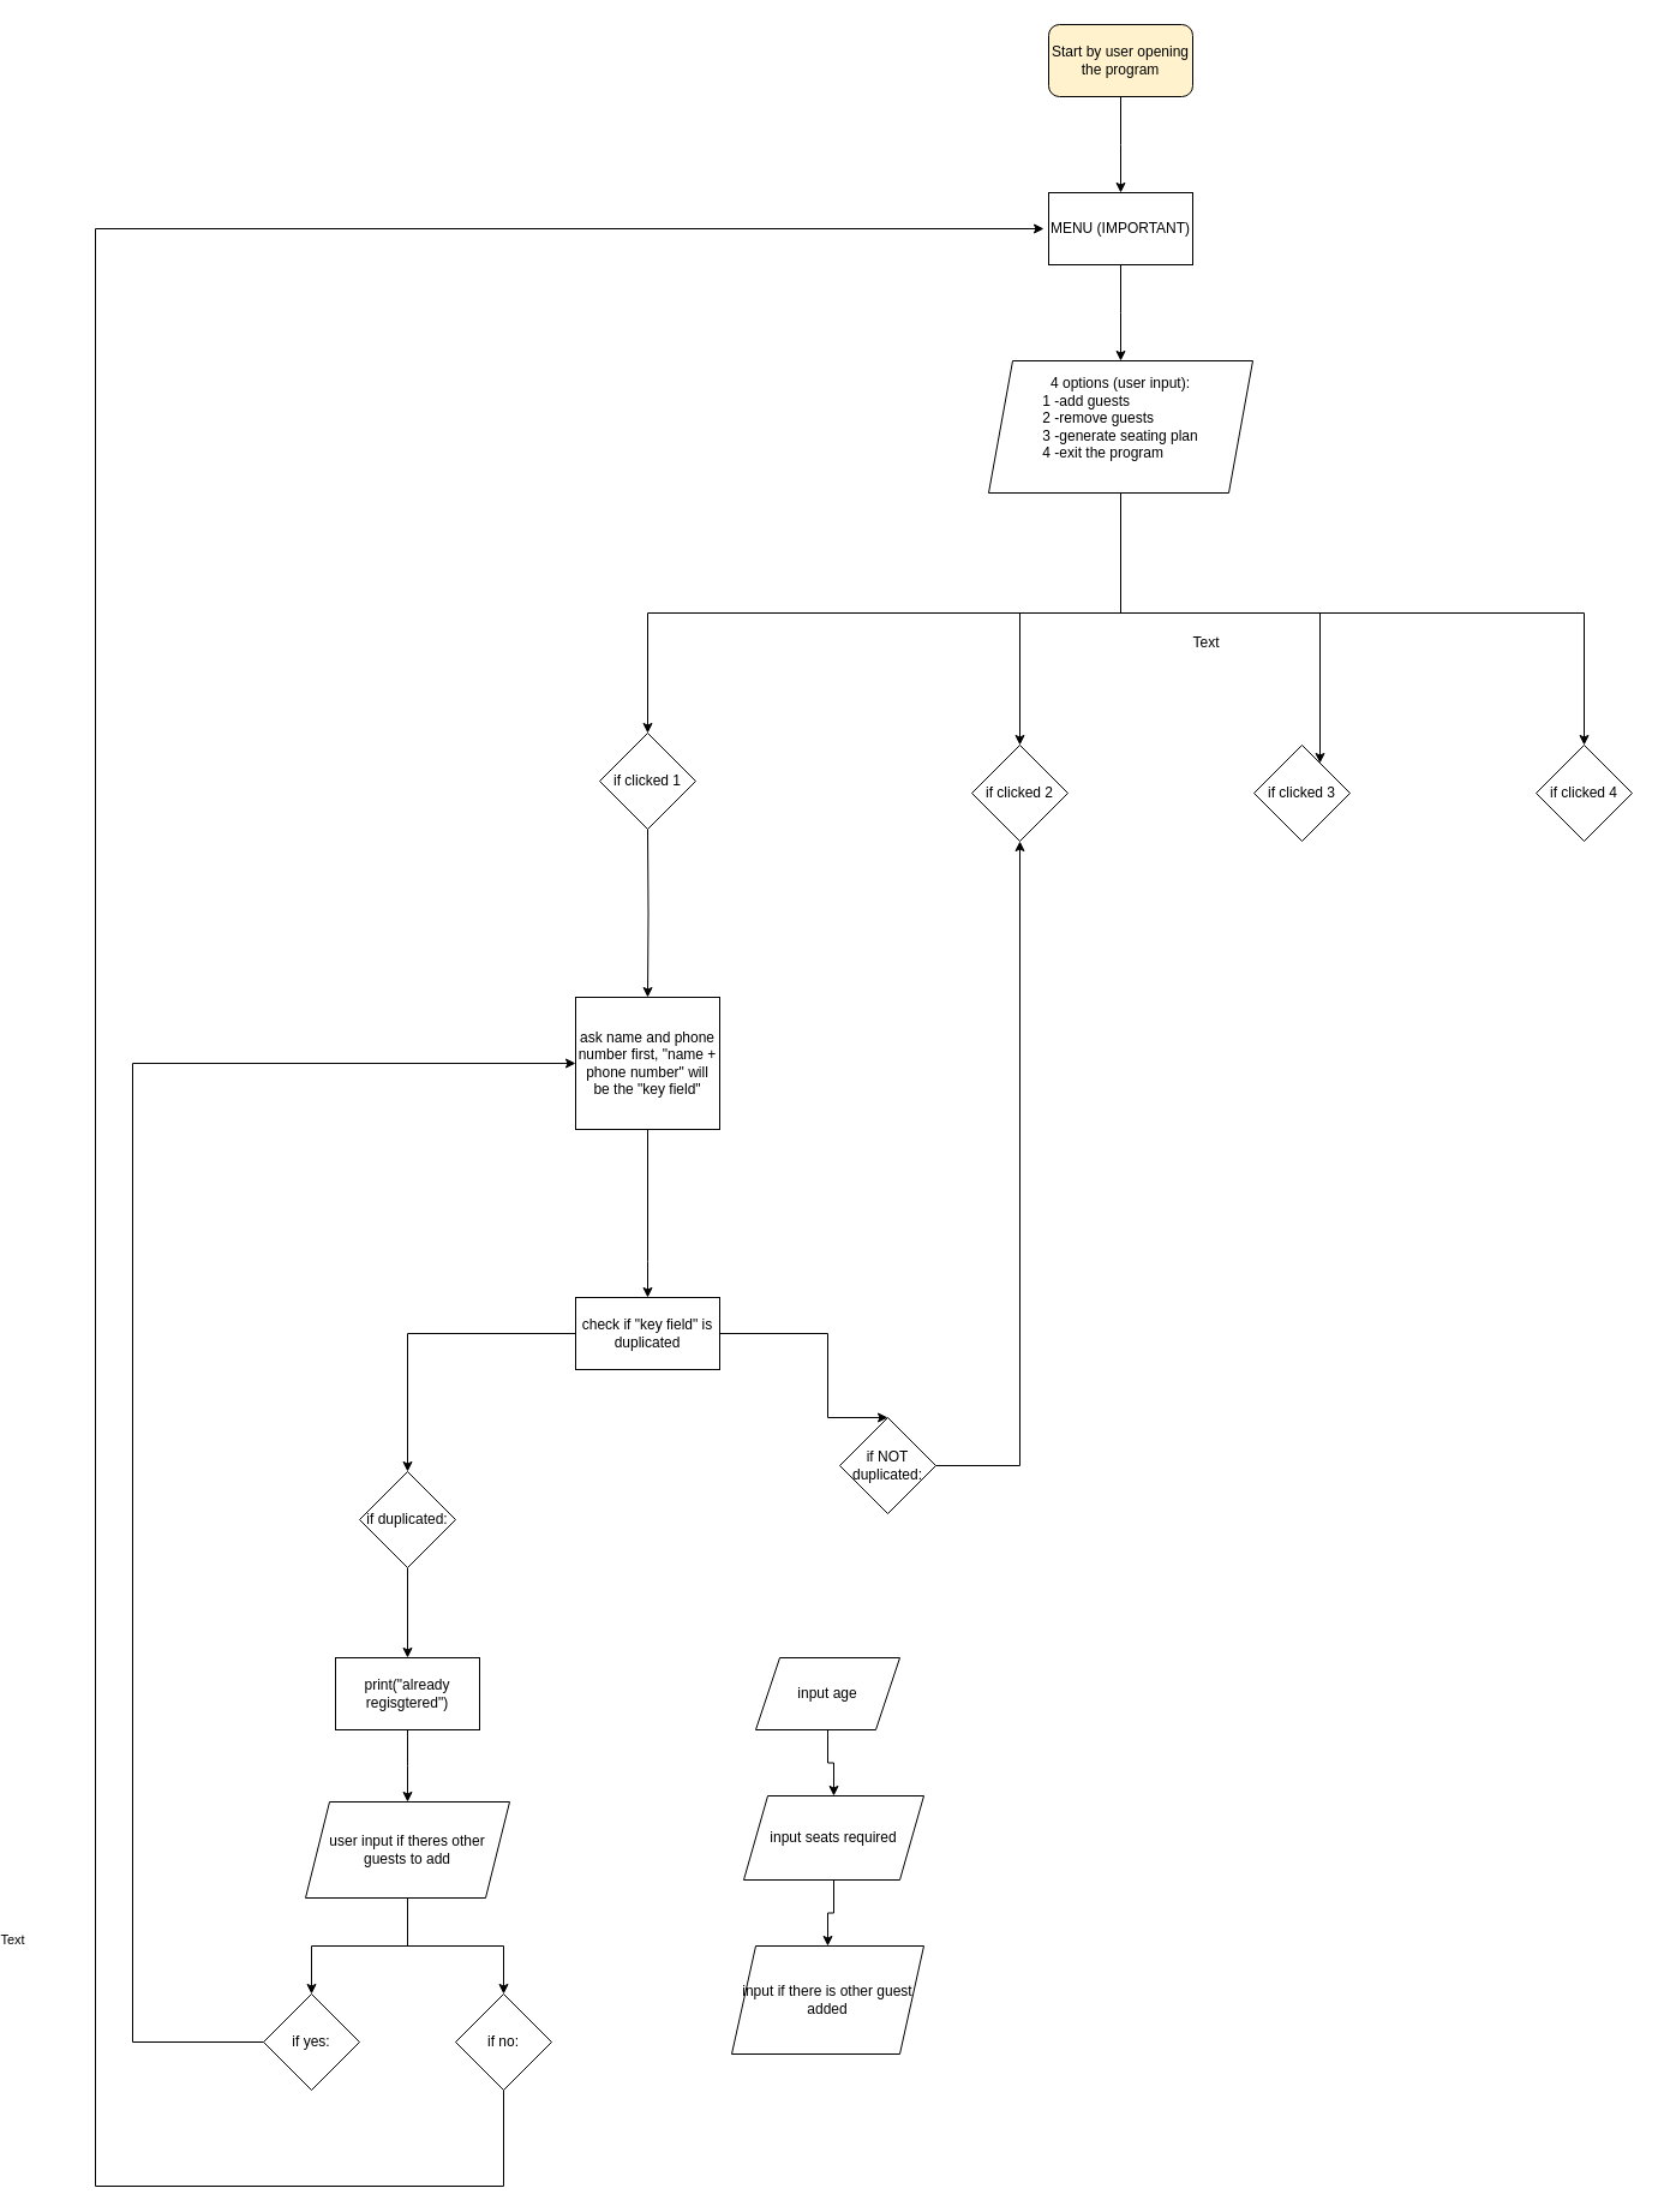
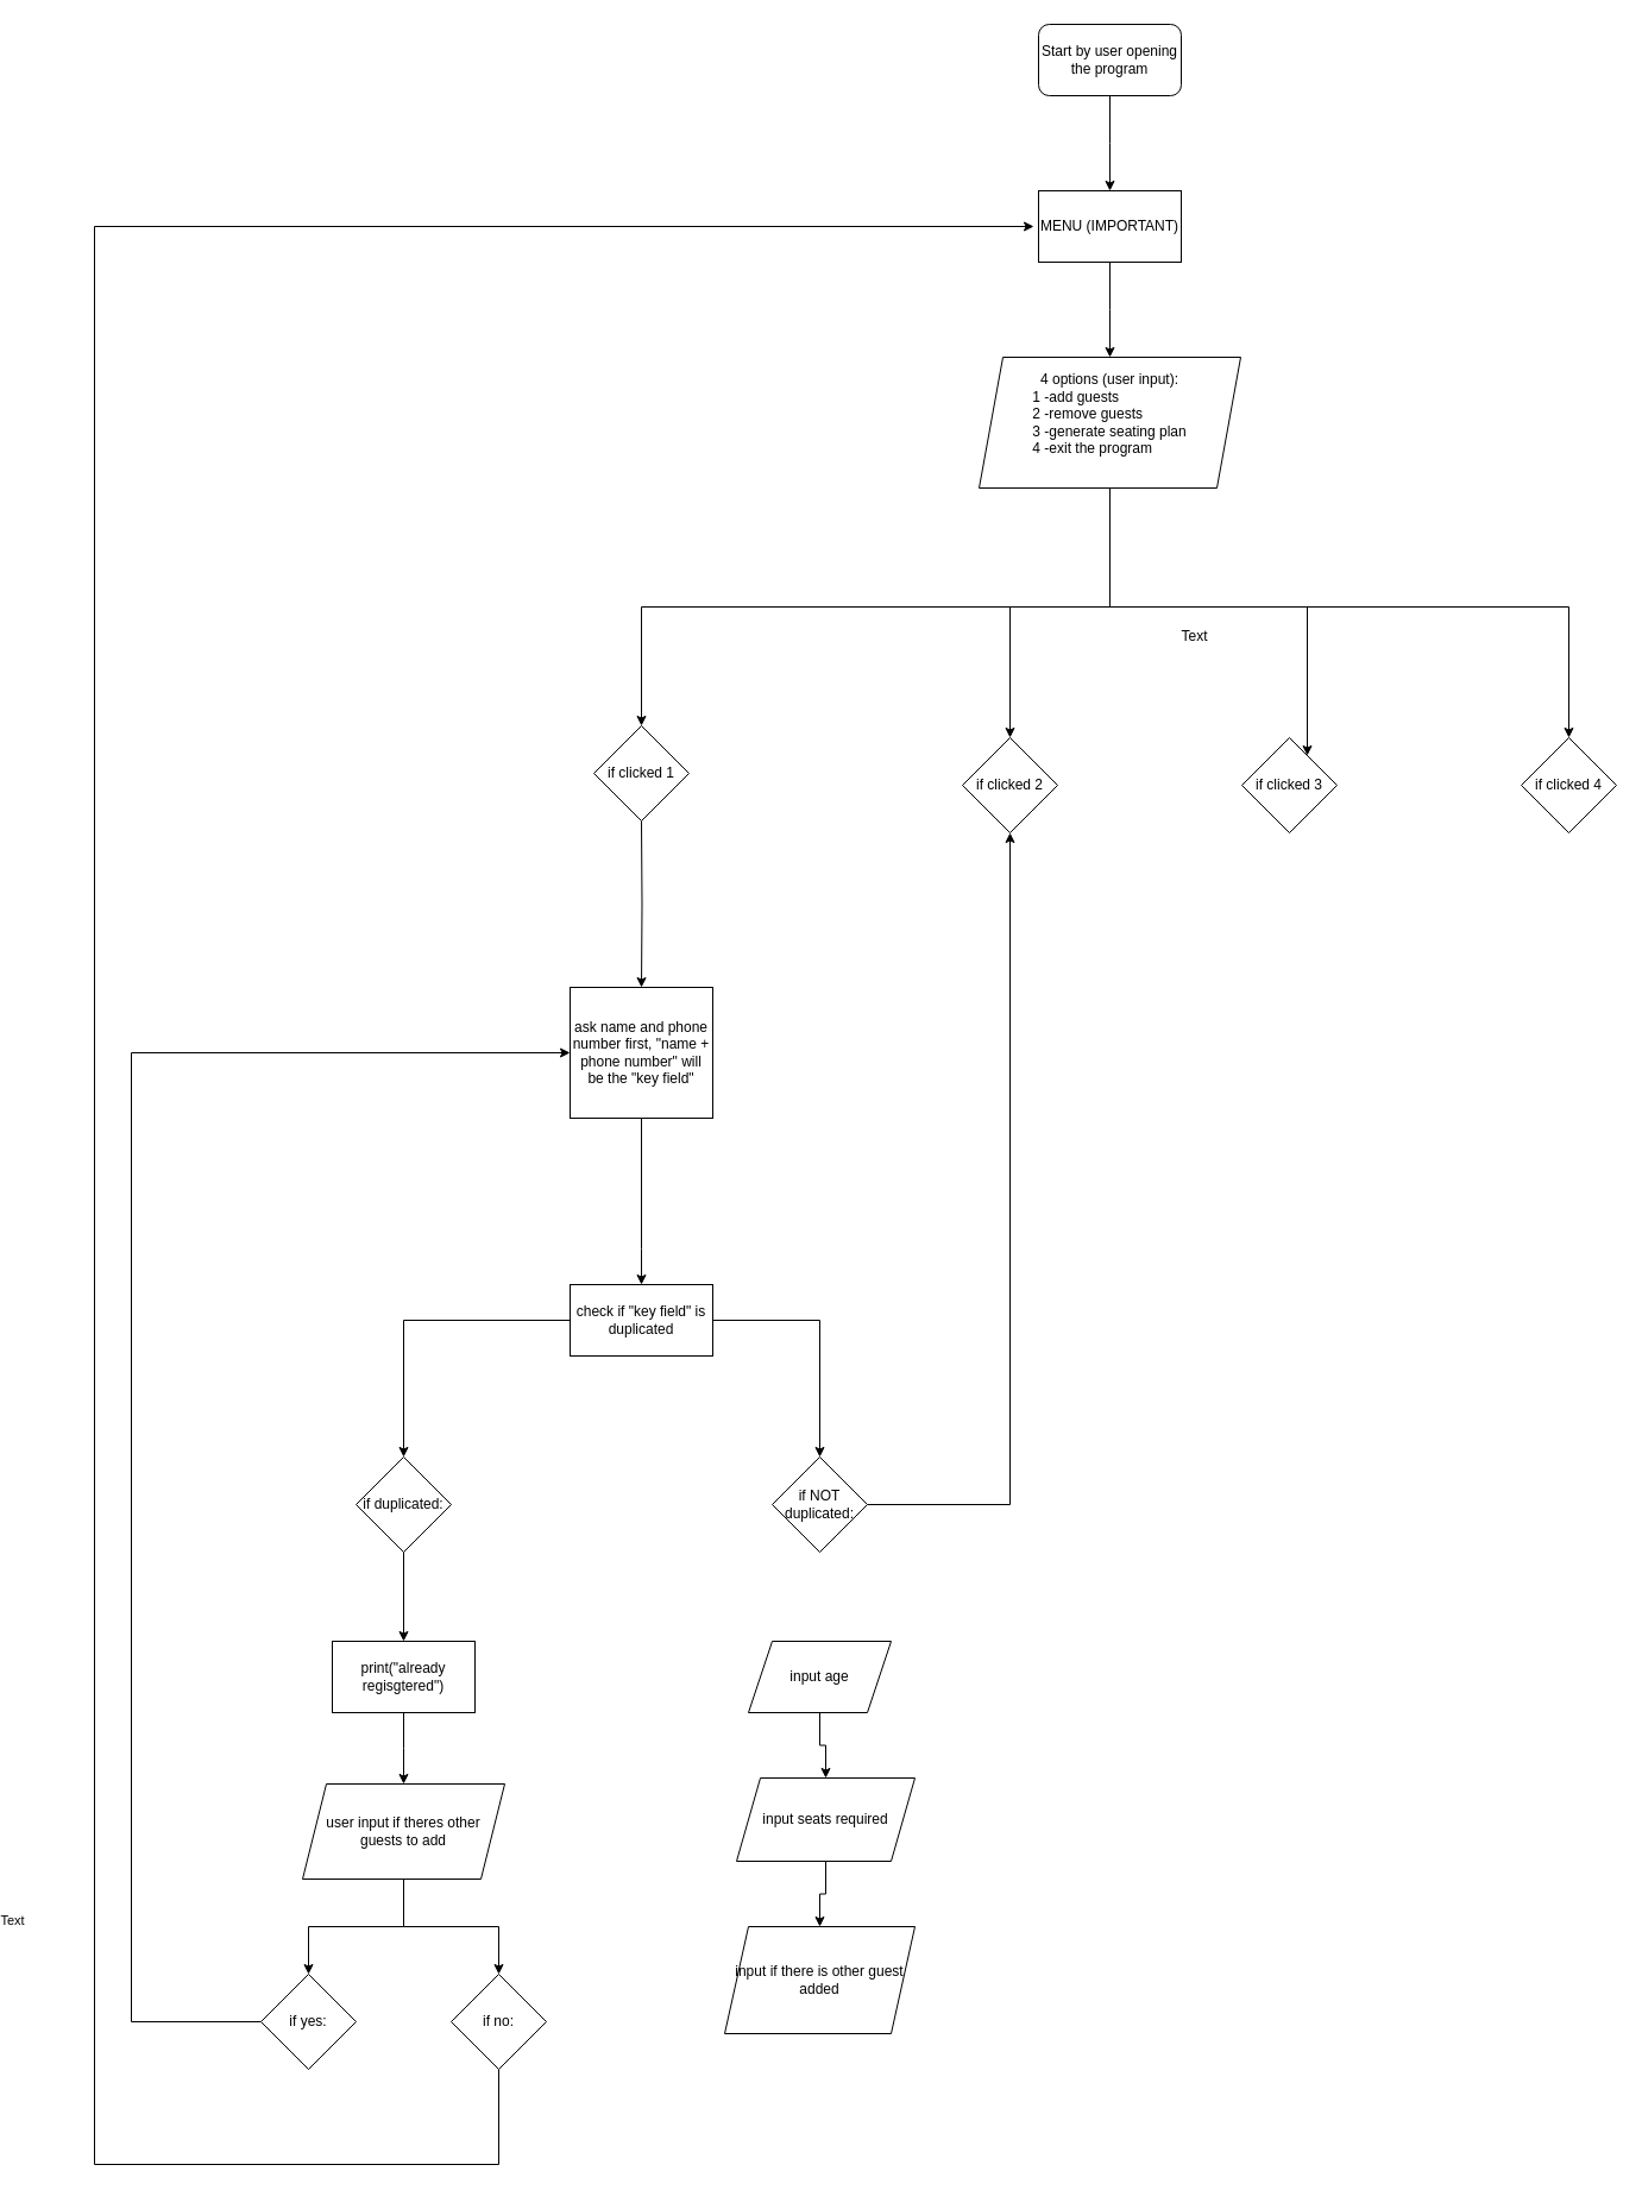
  <mxCell id="0" />
  <mxCell id="1" parent="0" />
  <mxCell id="2" value="" style="edgeStyle=orthogonalEdgeStyle;rounded=0;orthogonalLoop=1;jettySize=auto;html=1;" parent="1" source="3" edge="1"><mxGeometry relative="1" as="geometry"><mxPoint x="874" y="160" as="targetPoint" /></mxGeometry></mxCell>
- <mxCell id="3" value="Start by user opening the program" style="rounded=1;whiteSpace=wrap;html=1;fillColor=#fff2cc;" parent="1" vertex="1"><mxGeometry x="814" y="20" width="120" height="60" as="geometry" /></mxCell>
+ <mxCell id="3" value="Start by user opening the program" style="rounded=1;whiteSpace=wrap;html=1;" parent="1" vertex="1"><mxGeometry x="814" y="20" width="120" height="60" as="geometry" /></mxCell>
  <mxCell id="4" value="" style="edgeStyle=orthogonalEdgeStyle;rounded=0;orthogonalLoop=1;jettySize=auto;html=1;" parent="1" source="5" edge="1"><mxGeometry relative="1" as="geometry"><mxPoint x="874" y="300" as="targetPoint" /></mxGeometry></mxCell>
  <mxCell id="5" value="MENU (IMPORTANT)" style="rounded=0;whiteSpace=wrap;html=1;" parent="1" vertex="1"><mxGeometry x="814" y="160" width="120" height="60" as="geometry" /></mxCell>
  <mxCell id="6" value="" style="edgeStyle=orthogonalEdgeStyle;rounded=0;orthogonalLoop=1;jettySize=auto;html=1;" parent="1" source="10" target="13" edge="1"><mxGeometry relative="1" as="geometry"><Array as="points"><mxPoint x="874" y="510" /><mxPoint x="480" y="510" /><mxPoint x="480" y="670" /></Array></mxGeometry></mxCell>
  <mxCell id="7" value="" style="edgeStyle=orthogonalEdgeStyle;rounded=0;orthogonalLoop=1;jettySize=auto;html=1;" parent="1" source="10" target="14" edge="1"><mxGeometry relative="1" as="geometry"><Array as="points"><mxPoint x="874" y="510" /><mxPoint x="790" y="510" /></Array></mxGeometry></mxCell>
  <mxCell id="8" value="" style="edgeStyle=orthogonalEdgeStyle;rounded=0;orthogonalLoop=1;jettySize=auto;html=1;" parent="1" source="10" target="15" edge="1"><mxGeometry relative="1" as="geometry"><Array as="points"><mxPoint x="874" y="510" /><mxPoint x="1040" y="510" /></Array></mxGeometry></mxCell>
  <mxCell id="9" value="" style="edgeStyle=orthogonalEdgeStyle;rounded=0;orthogonalLoop=1;jettySize=auto;html=1;" parent="1" source="10" target="16" edge="1"><mxGeometry relative="1" as="geometry"><Array as="points"><mxPoint x="874" y="510" /><mxPoint x="1260" y="510" /><mxPoint x="1260" y="650" /></Array></mxGeometry></mxCell>
  <mxCell id="10" value="4 options (user input):&lt;div style=&quot;text-align: left;&quot;&gt;1 -add guests&lt;/div&gt;&lt;div style=&quot;text-align: left;&quot;&gt;2 -remove guests&lt;/div&gt;&lt;div style=&quot;text-align: left;&quot;&gt;3 -generate seating plan&lt;/div&gt;&lt;div style=&quot;text-align: left;&quot;&gt;4 -exit the program&lt;/div&gt;&lt;div&gt;&lt;br&gt;&lt;/div&gt;" style="shape=parallelogram;perimeter=parallelogramPerimeter;whiteSpace=wrap;html=1;fixedSize=1;" parent="1" vertex="1"><mxGeometry x="764" y="300" width="220" height="110" as="geometry" /></mxCell>
  <mxCell id="11" value="Text" style="text;html=1;align=center;verticalAlign=middle;resizable=0;points=[];autosize=1;strokeColor=none;fillColor=none;" parent="1" vertex="1"><mxGeometry x="920" y="520" width="50" height="30" as="geometry" /></mxCell>
  <mxCell id="12" value="" style="edgeStyle=orthogonalEdgeStyle;rounded=0;orthogonalLoop=1;jettySize=auto;html=1;entryX=0.5;entryY=0;entryDx=0;entryDy=0;" parent="1" target="18" edge="1"><mxGeometry relative="1" as="geometry"><mxPoint x="480" y="690" as="sourcePoint" /><mxPoint y="828" as="targetPoint" x="460" /><Array as="points" /></mxGeometry></mxCell>
  <mxCell id="13" value="if clicked 1" style="rhombus;whiteSpace=wrap;html=1;" parent="1" vertex="1"><mxGeometry x="440" y="610" width="80" height="80" as="geometry" /></mxCell>
  <mxCell id="14" value="if clicked 2" style="rhombus;whiteSpace=wrap;html=1;" parent="1" vertex="1"><mxGeometry x="750" y="620" width="80" height="80" as="geometry" /></mxCell>
  <mxCell id="15" value="if clicked 3" style="rhombus;whiteSpace=wrap;html=1;" parent="1" vertex="1"><mxGeometry x="985" y="620" width="80" height="80" as="geometry" /></mxCell>
  <mxCell id="16" value="if clicked 4" style="rhombus;whiteSpace=wrap;html=1;" parent="1" vertex="1"><mxGeometry x="1220" y="620" width="80" height="80" as="geometry" /></mxCell>
  <mxCell id="17" value="" style="edgeStyle=orthogonalEdgeStyle;rounded=0;orthogonalLoop=1;jettySize=auto;html=1;" parent="1" source="18" target="21" edge="1"><mxGeometry relative="1" as="geometry"><Array as="points"><mxPoint x="480" y="1050" /><mxPoint x="480" y="1050" /></Array></mxGeometry></mxCell>
  <mxCell id="18" value="ask name and phone number first, &quot;name + phone number&quot; will be the &quot;key field&quot;" style="whiteSpace=wrap;html=1;" parent="1" vertex="1"><mxGeometry x="420" y="830" width="120" height="110" as="geometry" /></mxCell>
  <mxCell id="19" value="" style="edgeStyle=orthogonalEdgeStyle;rounded=0;orthogonalLoop=1;jettySize=auto;html=1;" parent="1" source="21" target="25" edge="1"><mxGeometry relative="1" as="geometry"><mxPoint x="480" y="1220" as="targetPoint" /></mxGeometry></mxCell>
  <mxCell id="20" style="edgeStyle=orthogonalEdgeStyle;rounded=0;orthogonalLoop=1;jettySize=auto;html=1;entryX=0.5;entryY=0;entryDx=0;entryDy=0;" parent="1" source="21" target="23" edge="1"><mxGeometry relative="1" as="geometry"><Array as="points"><mxPoint x="630" y="1110" /></Array><mxPoint x="630" y="1210" as="targetPoint" /></mxGeometry></mxCell>
  <mxCell id="21" value="check if &quot;key field&quot; is duplicated" style="whiteSpace=wrap;html=1;" parent="1" vertex="1"><mxGeometry x="420" y="1080" width="120" height="60" as="geometry" /></mxCell>
  <mxCell id="22" style="edgeStyle=orthogonalEdgeStyle;rounded=0;orthogonalLoop=1;jettySize=auto;html=1;" edge="1" parent="1" source="23" target="14"><mxGeometry relative="1" as="geometry" /></mxCell>
- <mxCell id="23" value="if NOT duplicated:" style="rhombus;whiteSpace=wrap;html=1;" parent="1" vertex="1"><mxGeometry x="640" y="1180" width="80" height="80" as="geometry" /></mxCell>
+ <mxCell id="23" value="if NOT duplicated:" style="rhombus;whiteSpace=wrap;html=1;" parent="1" vertex="1"><mxGeometry x="590" y="1225" width="80" height="80" as="geometry" /></mxCell>
  <mxCell id="24" style="edgeStyle=orthogonalEdgeStyle;rounded=0;orthogonalLoop=1;jettySize=auto;html=1;" edge="1" parent="1" source="25"><mxGeometry relative="1" as="geometry"><mxPoint x="280" y="1380" as="targetPoint" /></mxGeometry></mxCell>
  <mxCell id="25" value="if duplicated:" style="rhombus;whiteSpace=wrap;html=1;" parent="1" vertex="1"><mxGeometry x="240" y="1225" width="80" height="80" as="geometry" /></mxCell>
  <mxCell id="26" style="edgeStyle=orthogonalEdgeStyle;rounded=0;orthogonalLoop=1;jettySize=auto;html=1;" edge="1" parent="1" source="27"><mxGeometry relative="1" as="geometry"><mxPoint x="280" y="1500" as="targetPoint" /></mxGeometry></mxCell>
  <mxCell id="27" value="print(&quot;already regisgtered&quot;)" style="rounded=0;whiteSpace=wrap;html=1;" vertex="1" parent="1"><mxGeometry x="220" y="1380" width="120" height="60" as="geometry" /></mxCell>
  <mxCell id="28" style="edgeStyle=orthogonalEdgeStyle;rounded=0;orthogonalLoop=1;jettySize=auto;html=1;" edge="1" parent="1" source="30" target="33"><mxGeometry relative="1" as="geometry" /></mxCell>
  <mxCell id="29" style="edgeStyle=orthogonalEdgeStyle;rounded=0;orthogonalLoop=1;jettySize=auto;html=1;" edge="1" parent="1" source="30" target="35"><mxGeometry relative="1" as="geometry" /></mxCell>
  <mxCell id="30" value="user input if theres other guests to add" style="shape=parallelogram;perimeter=parallelogramPerimeter;whiteSpace=wrap;html=1;fixedSize=1;" vertex="1" parent="1"><mxGeometry x="195" y="1500" width="170" height="80" as="geometry" /></mxCell>
  <mxCell id="31" style="edgeStyle=orthogonalEdgeStyle;rounded=0;orthogonalLoop=1;jettySize=auto;html=1;" edge="1" parent="1" source="33" target="18"><mxGeometry relative="1" as="geometry"><mxPoint x="170" y="770" as="targetPoint" /><Array as="points"><mxPoint x="51" y="1700" /><mxPoint x="51" y="885" /></Array></mxGeometry></mxCell>
  <mxCell id="32" value="Text" style="edgeLabel;html=1;align=center;verticalAlign=middle;resizable=0;points=[];" vertex="1" connectable="0" parent="31"><mxGeometry x="-0.524" y="4" relative="1" as="geometry"><mxPoint x="-97" y="113" as="offset" /></mxGeometry></mxCell>
  <mxCell id="33" value="if yes:" style="rhombus;whiteSpace=wrap;html=1;" vertex="1" parent="1"><mxGeometry x="160" y="1660" width="80" height="80" as="geometry" /></mxCell>
  <mxCell id="34" style="edgeStyle=orthogonalEdgeStyle;rounded=0;orthogonalLoop=1;jettySize=auto;html=1;" edge="1" parent="1"><mxGeometry relative="1" as="geometry"><mxPoint x="810" y="190" as="targetPoint" /><mxPoint x="360" y="1740" as="sourcePoint" /><Array as="points"><mxPoint x="360" y="1820" /><mxPoint x="20" y="1820" /></Array></mxGeometry></mxCell>
  <mxCell id="35" value="if no:" style="rhombus;whiteSpace=wrap;html=1;" vertex="1" parent="1"><mxGeometry x="320" y="1660" width="80" height="80" as="geometry" /></mxCell>
  <mxCell id="36" style="edgeStyle=orthogonalEdgeStyle;rounded=0;orthogonalLoop=1;jettySize=auto;html=1;" edge="1" parent="1" source="37" target="39"><mxGeometry relative="1" as="geometry" /></mxCell>
  <mxCell id="37" value="input age" style="shape=parallelogram;perimeter=parallelogramPerimeter;whiteSpace=wrap;html=1;fixedSize=1;" vertex="1" parent="1"><mxGeometry x="570" y="1380" width="120" height="60" as="geometry" /></mxCell>
  <mxCell id="38" style="edgeStyle=orthogonalEdgeStyle;rounded=0;orthogonalLoop=1;jettySize=auto;html=1;entryX=0.5;entryY=0;entryDx=0;entryDy=0;" edge="1" parent="1" source="39" target="40"><mxGeometry relative="1" as="geometry" /></mxCell>
  <mxCell id="39" value="input seats required" style="shape=parallelogram;perimeter=parallelogramPerimeter;whiteSpace=wrap;html=1;fixedSize=1;" vertex="1" parent="1"><mxGeometry x="560" y="1495" width="150" height="70" as="geometry" /></mxCell>
  <mxCell id="40" value="input if there is other guest added" style="shape=parallelogram;perimeter=parallelogramPerimeter;whiteSpace=wrap;html=1;fixedSize=1;" vertex="1" parent="1"><mxGeometry x="550" y="1620" width="160" height="90" as="geometry" /></mxCell>
